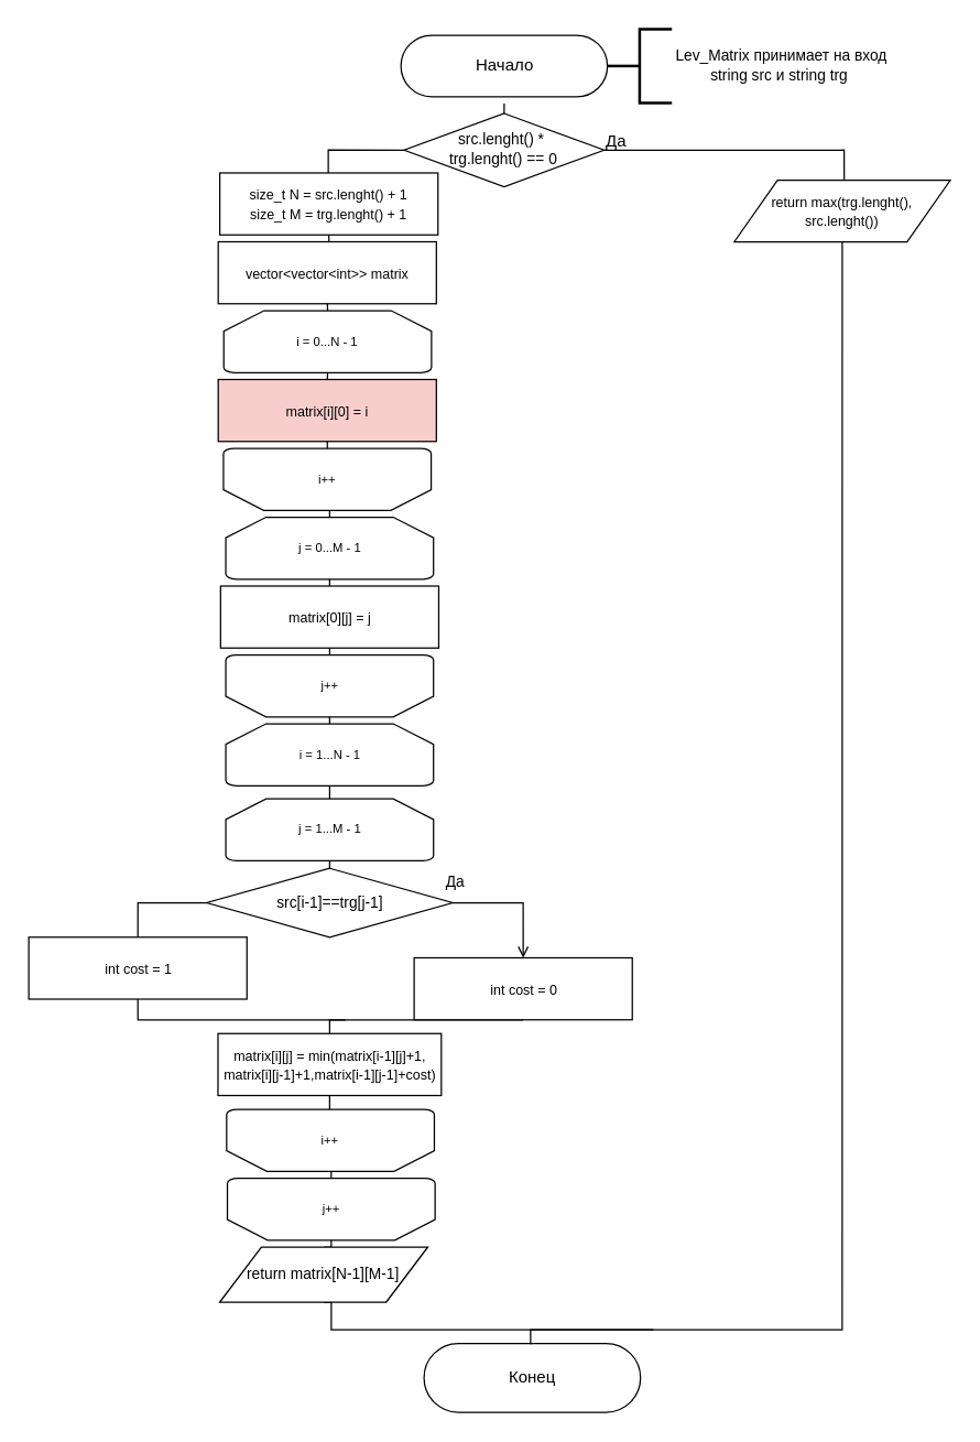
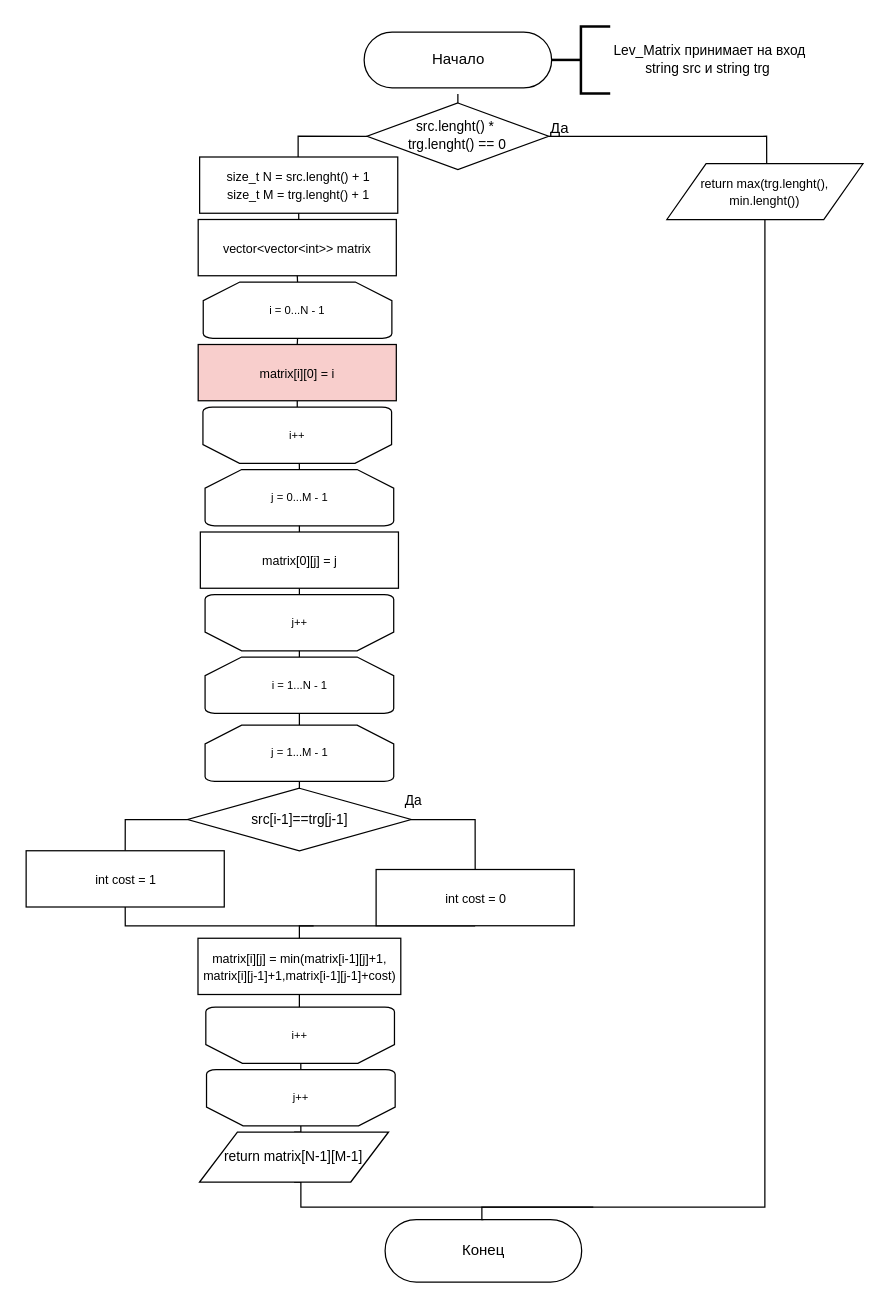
  <mxCell id="0" />
  <mxCell id="1" parent="0" />
  <mxCell id="2" style="edgeStyle=orthogonalEdgeStyle;rounded=0;orthogonalLoop=1;jettySize=auto;html=1;exitX=0.5;exitY=1;exitDx=0;exitDy=0;fontSize=8;endArrow=none;endFill=0;" parent="1" source="4" edge="1"><mxGeometry relative="1" as="geometry"><mxPoint x="474.15" y="965" as="targetPoint" /><Array as="points"><mxPoint x="240.15" y="965" /></Array></mxGeometry></mxCell>
  <mxCell id="3" style="edgeStyle=orthogonalEdgeStyle;rounded=0;orthogonalLoop=1;jettySize=auto;html=1;exitX=0.5;exitY=0;exitDx=0;exitDy=0;entryX=0.5;entryY=0;entryDx=0;entryDy=0;entryPerimeter=0;fontSize=9;endArrow=none;endFill=0;" edge="1" parent="1" source="4" target="33"><mxGeometry relative="1" as="geometry" /></mxCell>
  <mxCell id="4" value="return matrix[N-1][M-1]" style="shape=parallelogram;perimeter=parallelogramPerimeter;whiteSpace=wrap;html=1;dashed=0;strokeWidth=1;fontSize=11;" parent="1" vertex="1"><mxGeometry x="159.2" y="905" width="151.16" height="40" as="geometry" /></mxCell>
  <mxCell id="5" value="Конец" style="html=1;dashed=0;whitespace=wrap;shape=mxgraph.dfd.start" parent="1" vertex="1"><mxGeometry x="307.57" y="975" width="157.28" height="50" as="geometry" /></mxCell>
  <mxCell id="6" style="edgeStyle=orthogonalEdgeStyle;rounded=0;orthogonalLoop=1;jettySize=auto;html=1;exitX=0.5;exitY=0;exitDx=0;exitDy=0;exitPerimeter=0;entryX=0.5;entryY=1;entryDx=0;entryDy=0;fontSize=11;endArrow=none;endFill=0;" edge="1" parent="1" target="44"><mxGeometry relative="1" as="geometry"><mxPoint x="239.03" y="810" as="sourcePoint" /></mxGeometry></mxCell>
  <mxCell id="7" value="Начало" style="html=1;dashed=0;whitespace=wrap;shape=mxgraph.dfd.start" vertex="1" parent="1"><mxGeometry x="290.81" y="25" width="150" height="44.69" as="geometry" /></mxCell>
  <mxCell id="8" style="edgeStyle=orthogonalEdgeStyle;rounded=0;orthogonalLoop=1;jettySize=auto;html=1;exitX=0.5;exitY=0;exitDx=0;exitDy=0;exitPerimeter=0;fontSize=11;endArrow=none;endFill=0;entryX=0.5;entryY=0.5;entryDx=0;entryDy=27.345;entryPerimeter=0;" edge="1" parent="1" source="11" target="7"><mxGeometry relative="1" as="geometry"><mxPoint x="365.812" y="79.69" as="targetPoint" /></mxGeometry></mxCell>
  <mxCell id="9" style="edgeStyle=orthogonalEdgeStyle;rounded=0;orthogonalLoop=1;jettySize=auto;html=1;exitX=1;exitY=0.5;exitDx=0;exitDy=0;exitPerimeter=0;entryX=0.509;entryY=0.015;entryDx=0;entryDy=0;fontSize=10;endArrow=none;endFill=0;entryPerimeter=0;" edge="1" parent="1" source="11" target="15"><mxGeometry relative="1" as="geometry"><mxPoint x="610.805" y="128.07" as="targetPoint" /><Array as="points"><mxPoint x="613" y="108" /></Array></mxGeometry></mxCell>
  <mxCell id="10" style="edgeStyle=orthogonalEdgeStyle;rounded=0;orthogonalLoop=1;jettySize=auto;html=1;exitX=0;exitY=0.5;exitDx=0;exitDy=0;exitPerimeter=0;entryX=0.5;entryY=0;entryDx=0;entryDy=0;entryPerimeter=0;fontSize=11;endArrow=none;endFill=0;" edge="1" parent="1" source="11"><mxGeometry relative="1" as="geometry"><Array as="points"><mxPoint x="238" y="108" /></Array><mxPoint x="238" y="125.75" as="targetPoint" /></mxGeometry></mxCell>
  <mxCell id="11" value="src.lenght()&lt;span style=&quot;&quot;&gt;&amp;nbsp;*&amp;nbsp;&lt;br&gt;&lt;/span&gt;trg.lenght()&amp;nbsp;&lt;span style=&quot;&quot;&gt;== 0&lt;/span&gt;" style="strokeWidth=1;html=1;shape=mxgraph.flowchart.decision;whiteSpace=wrap;fontSize=11;" vertex="1" parent="1"><mxGeometry x="293.15" y="81.82" width="145.31" height="53.18" as="geometry" /></mxCell>
  <mxCell id="12" value="" style="strokeWidth=2;html=1;shape=mxgraph.flowchart.annotation_2;align=left;labelPosition=right;pointerEvents=1;fontSize=11;" vertex="1" parent="1"><mxGeometry x="440.805" y="20.53" width="46.875" height="53.628" as="geometry" /></mxCell>
  <mxCell id="13" value="Lev_Matrix принимает на вход&lt;br&gt;string src и string trg&amp;nbsp;" style="text;html=1;align=center;verticalAlign=middle;resizable=0;points=[];autosize=1;strokeColor=none;fillColor=none;fontSize=11;" vertex="1" parent="1"><mxGeometry x="476.75" y="27.348" width="180" height="40" as="geometry" /></mxCell>
  <mxCell id="14" style="edgeStyle=orthogonalEdgeStyle;rounded=0;orthogonalLoop=1;jettySize=auto;html=1;exitX=0.5;exitY=1;exitDx=0;exitDy=0;entryX=0.5;entryY=0.5;entryDx=0;entryDy=-25;entryPerimeter=0;fontSize=9;endArrow=none;endFill=0;" edge="1" parent="1" source="15" target="5"><mxGeometry relative="1" as="geometry"><Array as="points"><mxPoint x="611" y="965" /><mxPoint x="385" y="965" /><mxPoint x="385" y="975" /></Array></mxGeometry></mxCell>
- <mxCell id="15" value="&lt;font style=&quot;font-size: 10px;&quot;&gt;return max(trg.lenght(), &lt;br&gt;src.lenght())&lt;/font&gt;" style="shape=parallelogram;perimeter=parallelogramPerimeter;whiteSpace=wrap;html=1;dashed=0;strokeWidth=1;fontSize=11;" vertex="1" parent="1"><mxGeometry x="533" y="130.39" width="156.87" height="44.61" as="geometry" /></mxCell>
+ <mxCell id="15" value="&lt;font style=&quot;font-size: 10px;&quot;&gt;return max(trg.lenght(), &lt;br&gt;min.lenght())&lt;/font&gt;" style="shape=parallelogram;perimeter=parallelogramPerimeter;whiteSpace=wrap;html=1;dashed=0;strokeWidth=1;fontSize=11;" vertex="1" parent="1"><mxGeometry x="533" y="130.39" width="156.87" height="44.61" as="geometry" /></mxCell>
  <mxCell id="16" value="Да" style="text;html=1;align=center;verticalAlign=middle;resizable=0;points=[];autosize=1;strokeColor=none;fillColor=none;fontSize=12;" vertex="1" parent="1"><mxGeometry x="426.75" y="86.818" width="40" height="30" as="geometry" /></mxCell>
  <mxCell id="17" value="&lt;span style=&quot;font-size: 10px;&quot;&gt;size_t N = src.lenght() + 1&lt;br&gt;size_t M = trg.lenght() + 1&lt;br&gt;&lt;/span&gt;" style="html=1;dashed=0;whitespace=wrap;strokeWidth=1;fontSize=11;" vertex="1" parent="1"><mxGeometry x="159.2" y="125" width="158.5" height="45" as="geometry" /></mxCell>
  <mxCell id="18" style="edgeStyle=orthogonalEdgeStyle;rounded=0;orthogonalLoop=1;jettySize=auto;html=1;exitX=0.5;exitY=0;exitDx=0;exitDy=0;entryX=0.5;entryY=1;entryDx=0;entryDy=0;fontSize=9;endArrow=none;endFill=0;" edge="1" parent="1" source="19" target="17"><mxGeometry relative="1" as="geometry" /></mxCell>
  <mxCell id="19" value="&lt;span style=&quot;font-size: 10px;&quot;&gt;vector&amp;lt;vector&amp;lt;int&amp;gt;&amp;gt; matrix&lt;br&gt;&lt;/span&gt;" style="html=1;dashed=0;whitespace=wrap;strokeWidth=1;fontSize=11;" vertex="1" parent="1"><mxGeometry x="158.05" y="175" width="158.5" height="45" as="geometry" /></mxCell>
  <mxCell id="20" style="edgeStyle=orthogonalEdgeStyle;rounded=0;orthogonalLoop=1;jettySize=auto;html=1;exitX=0.5;exitY=0;exitDx=0;exitDy=0;exitPerimeter=0;entryX=0.5;entryY=1;entryDx=0;entryDy=0;fontSize=9;endArrow=none;endFill=0;" edge="1" parent="1" source="21" target="19"><mxGeometry relative="1" as="geometry" /></mxCell>
  <mxCell id="21" value="i = 0...N - 1" style="strokeWidth=1;html=1;shape=mxgraph.flowchart.loop_limit;whiteSpace=wrap;fontSize=9;" vertex="1" parent="1"><mxGeometry x="162.09" y="225" width="150.91" height="45" as="geometry" /></mxCell>
  <mxCell id="22" style="edgeStyle=orthogonalEdgeStyle;rounded=0;orthogonalLoop=1;jettySize=auto;html=1;exitX=0.5;exitY=1;exitDx=0;exitDy=0;exitPerimeter=0;entryX=0.5;entryY=1;entryDx=0;entryDy=0;fontSize=9;endArrow=none;endFill=0;" edge="1" parent="1" source="23" target="25"><mxGeometry relative="1" as="geometry" /></mxCell>
  <mxCell id="23" value="i++" style="strokeWidth=1;html=1;shape=mxgraph.flowchart.loop_limit;whiteSpace=wrap;fontSize=9;direction=west;" vertex="1" parent="1"><mxGeometry x="161.84" y="325" width="150.91" height="45" as="geometry" /></mxCell>
  <mxCell id="24" style="edgeStyle=orthogonalEdgeStyle;rounded=0;orthogonalLoop=1;jettySize=auto;html=1;exitX=0.5;exitY=0;exitDx=0;exitDy=0;entryX=0.5;entryY=1;entryDx=0;entryDy=0;entryPerimeter=0;fontSize=9;endArrow=none;endFill=0;" edge="1" parent="1" source="25" target="21"><mxGeometry relative="1" as="geometry" /></mxCell>
  <mxCell id="25" value="&lt;span style=&quot;font-size: 10px;&quot;&gt;matrix[i][0] = i&lt;br&gt;&lt;/span&gt;" style="html=1;dashed=0;whitespace=wrap;strokeWidth=1;fontSize=11;fillColor=#f8cecc;" vertex="1" parent="1"><mxGeometry x="158.05" y="275" width="158.5" height="45" as="geometry" /></mxCell>
  <mxCell id="26" style="edgeStyle=orthogonalEdgeStyle;rounded=0;orthogonalLoop=1;jettySize=auto;html=1;exitX=0.5;exitY=0;exitDx=0;exitDy=0;exitPerimeter=0;entryX=0.489;entryY=-0.001;entryDx=0;entryDy=0;entryPerimeter=0;fontSize=9;endArrow=none;endFill=0;" edge="1" parent="1" source="27" target="23"><mxGeometry relative="1" as="geometry" /></mxCell>
  <mxCell id="27" value="j = 0...M - 1" style="strokeWidth=1;html=1;shape=mxgraph.flowchart.loop_limit;whiteSpace=wrap;fontSize=9;" vertex="1" parent="1"><mxGeometry x="163.56" y="375" width="150.91" height="45" as="geometry" /></mxCell>
  <mxCell id="28" style="edgeStyle=orthogonalEdgeStyle;rounded=0;orthogonalLoop=1;jettySize=auto;html=1;exitX=0.5;exitY=1;exitDx=0;exitDy=0;exitPerimeter=0;entryX=0.5;entryY=1;entryDx=0;entryDy=0;fontSize=9;endArrow=none;endFill=0;" edge="1" parent="1" source="29" target="31"><mxGeometry relative="1" as="geometry" /></mxCell>
  <mxCell id="29" value="j++" style="strokeWidth=1;html=1;shape=mxgraph.flowchart.loop_limit;whiteSpace=wrap;fontSize=9;direction=west;" vertex="1" parent="1"><mxGeometry x="163.57" y="475" width="150.91" height="45" as="geometry" /></mxCell>
  <mxCell id="30" style="edgeStyle=orthogonalEdgeStyle;rounded=0;orthogonalLoop=1;jettySize=auto;html=1;exitX=0.5;exitY=0;exitDx=0;exitDy=0;entryX=0.5;entryY=1;entryDx=0;entryDy=0;entryPerimeter=0;fontSize=9;endArrow=none;endFill=0;" edge="1" parent="1" source="31" target="27"><mxGeometry relative="1" as="geometry" /></mxCell>
  <mxCell id="31" value="&lt;span style=&quot;font-size: 10px;&quot;&gt;matrix[0][j] = j&lt;br&gt;&lt;/span&gt;" style="html=1;dashed=0;whitespace=wrap;strokeWidth=1;fontSize=11;" vertex="1" parent="1"><mxGeometry x="159.77" y="425" width="158.5" height="45" as="geometry" /></mxCell>
  <mxCell id="32" style="edgeStyle=orthogonalEdgeStyle;rounded=0;orthogonalLoop=1;jettySize=auto;html=1;exitX=0.5;exitY=1;exitDx=0;exitDy=0;exitPerimeter=0;fontSize=9;endArrow=none;endFill=0;" edge="1" parent="1" source="33"><mxGeometry relative="1" as="geometry"><mxPoint x="240.15" y="825" as="targetPoint" /></mxGeometry></mxCell>
  <mxCell id="33" value="j++" style="strokeWidth=1;html=1;shape=mxgraph.flowchart.loop_limit;whiteSpace=wrap;fontSize=9;direction=west;" vertex="1" parent="1"><mxGeometry x="164.71" y="855" width="150.91" height="45" as="geometry" /></mxCell>
  <mxCell id="34" value="i++" style="strokeWidth=1;html=1;shape=mxgraph.flowchart.loop_limit;whiteSpace=wrap;fontSize=9;direction=west;" vertex="1" parent="1"><mxGeometry x="164.15" y="805" width="150.91" height="45" as="geometry" /></mxCell>
- <mxCell id="35" style="edgeStyle=orthogonalEdgeStyle;rounded=0;orthogonalLoop=1;jettySize=auto;html=1;exitX=1;exitY=0.5;exitDx=0;exitDy=0;exitPerimeter=0;entryX=0.5;entryY=0;entryDx=0;entryDy=0;fontSize=11;endArrow=open;endFill=0;" edge="1" parent="1" source="38" target="40"><mxGeometry relative="1" as="geometry" /></mxCell>
+ <mxCell id="35" style="edgeStyle=orthogonalEdgeStyle;rounded=0;orthogonalLoop=1;jettySize=auto;html=1;exitX=1;exitY=0.5;exitDx=0;exitDy=0;exitPerimeter=0;entryX=0.5;entryY=0;entryDx=0;entryDy=0;fontSize=11;endArrow=none;endFill=0;" edge="1" parent="1" source="38" target="40"><mxGeometry relative="1" as="geometry" /></mxCell>
  <mxCell id="36" style="edgeStyle=orthogonalEdgeStyle;rounded=0;orthogonalLoop=1;jettySize=auto;html=1;exitX=0;exitY=0.5;exitDx=0;exitDy=0;exitPerimeter=0;entryX=0.5;entryY=0;entryDx=0;entryDy=0;fontSize=11;endArrow=none;endFill=0;" edge="1" parent="1" source="38" target="42"><mxGeometry relative="1" as="geometry" /></mxCell>
  <mxCell id="37" style="edgeStyle=orthogonalEdgeStyle;rounded=0;orthogonalLoop=1;jettySize=auto;html=1;exitX=0.5;exitY=0;exitDx=0;exitDy=0;exitPerimeter=0;entryX=0.5;entryY=1;entryDx=0;entryDy=0;entryPerimeter=0;fontSize=11;endArrow=none;endFill=0;" edge="1" parent="1" source="38" target="48"><mxGeometry relative="1" as="geometry" /></mxCell>
  <mxCell id="38" value="&lt;font style=&quot;font-size: 11px;&quot;&gt;src[i-1]==trg[j-1]&lt;/font&gt;" style="strokeWidth=1;html=1;shape=mxgraph.flowchart.decision;whiteSpace=wrap;fontSize=11;" vertex="1" parent="1"><mxGeometry x="149.63" y="630" width="178.8" height="50" as="geometry" /></mxCell>
  <mxCell id="39" style="edgeStyle=orthogonalEdgeStyle;rounded=0;orthogonalLoop=1;jettySize=auto;html=1;exitX=0.5;exitY=1;exitDx=0;exitDy=0;entryX=0.5;entryY=0;entryDx=0;entryDy=0;fontSize=11;endArrow=none;endFill=0;" edge="1" parent="1" source="40" target="44"><mxGeometry relative="1" as="geometry"><Array as="points"><mxPoint x="375" y="740" /><mxPoint x="239" y="740" /></Array></mxGeometry></mxCell>
  <mxCell id="40" value="&lt;span style=&quot;font-size: 10px;&quot;&gt;int cost = 0&lt;br&gt;&lt;/span&gt;" style="html=1;dashed=0;whitespace=wrap;strokeWidth=1;fontSize=11;" vertex="1" parent="1"><mxGeometry x="300.39" y="695" width="158.5" height="45" as="geometry" /></mxCell>
  <mxCell id="41" style="edgeStyle=orthogonalEdgeStyle;rounded=0;orthogonalLoop=1;jettySize=auto;html=1;exitX=0.5;exitY=1;exitDx=0;exitDy=0;fontSize=11;endArrow=none;endFill=0;" edge="1" parent="1" source="42"><mxGeometry relative="1" as="geometry"><mxPoint x="250.41" y="740" as="targetPoint" /><Array as="points"><mxPoint x="99.41" y="740" /></Array></mxGeometry></mxCell>
  <mxCell id="42" value="&lt;span style=&quot;font-size: 10px;&quot;&gt;int cost = 1&lt;br&gt;&lt;/span&gt;" style="html=1;dashed=0;whitespace=wrap;strokeWidth=1;fontSize=11;" vertex="1" parent="1"><mxGeometry x="20.41" y="680" width="158.5" height="45" as="geometry" /></mxCell>
  <mxCell id="43" value="Да" style="text;html=1;align=center;verticalAlign=middle;resizable=0;points=[];autosize=1;strokeColor=none;fillColor=none;fontSize=11;" vertex="1" parent="1"><mxGeometry x="310.41" y="625" width="40" height="30" as="geometry" /></mxCell>
  <mxCell id="44" value="&lt;span style=&quot;font-size: 10px;&quot;&gt;matrix[i][j] = min(matrix[i-1][j]+1,&lt;br&gt;&lt;/span&gt;&lt;span style=&quot;font-size: 10px;&quot;&gt;matrix[i][j-1]+1&lt;/span&gt;&lt;span style=&quot;font-size: 10px;&quot;&gt;,matrix[i-1][j-1]+cost)&lt;br&gt;&lt;/span&gt;" style="html=1;dashed=0;whitespace=wrap;strokeWidth=1;fontSize=11;" vertex="1" parent="1"><mxGeometry x="157.89" y="750" width="162.25" height="45" as="geometry" /></mxCell>
  <mxCell id="45" style="edgeStyle=orthogonalEdgeStyle;rounded=0;orthogonalLoop=1;jettySize=auto;html=1;exitX=0.5;exitY=0;exitDx=0;exitDy=0;exitPerimeter=0;entryX=0.5;entryY=0;entryDx=0;entryDy=0;entryPerimeter=0;fontSize=11;endArrow=none;endFill=0;" edge="1" parent="1" source="46" target="29"><mxGeometry relative="1" as="geometry" /></mxCell>
  <mxCell id="46" value="i = 1...N - 1" style="strokeWidth=1;html=1;shape=mxgraph.flowchart.loop_limit;whiteSpace=wrap;fontSize=9;" vertex="1" parent="1"><mxGeometry x="163.56" y="525" width="150.91" height="45" as="geometry" /></mxCell>
  <mxCell id="47" style="edgeStyle=orthogonalEdgeStyle;rounded=0;orthogonalLoop=1;jettySize=auto;html=1;exitX=0.5;exitY=0;exitDx=0;exitDy=0;exitPerimeter=0;entryX=0.5;entryY=1;entryDx=0;entryDy=0;entryPerimeter=0;fontSize=11;endArrow=none;endFill=0;" edge="1" parent="1" source="48" target="46"><mxGeometry relative="1" as="geometry" /></mxCell>
  <mxCell id="48" value="j = 1...M - 1" style="strokeWidth=1;html=1;shape=mxgraph.flowchart.loop_limit;whiteSpace=wrap;fontSize=9;" vertex="1" parent="1"><mxGeometry x="163.57" y="579.5" width="150.91" height="45" as="geometry" /></mxCell>
